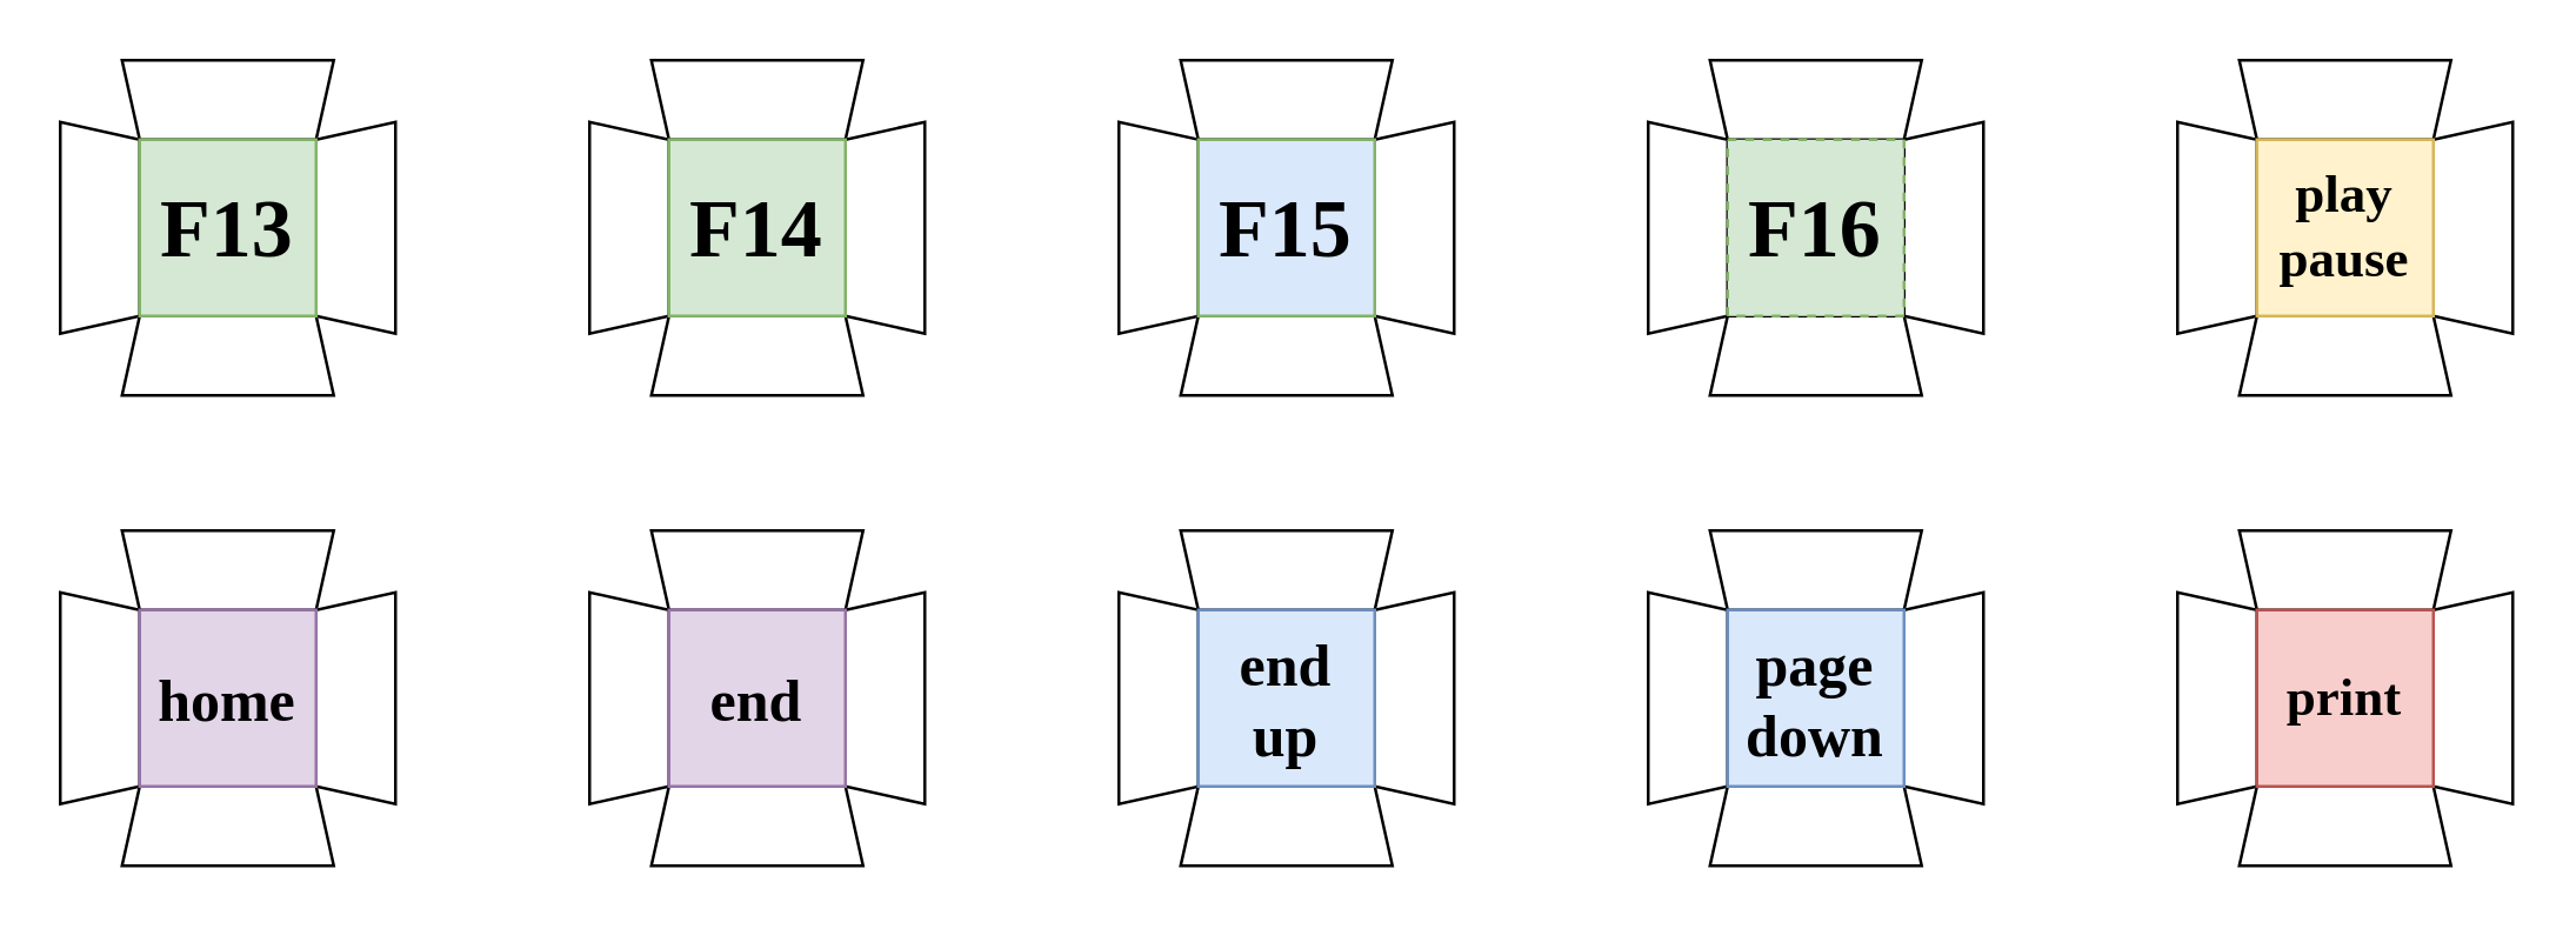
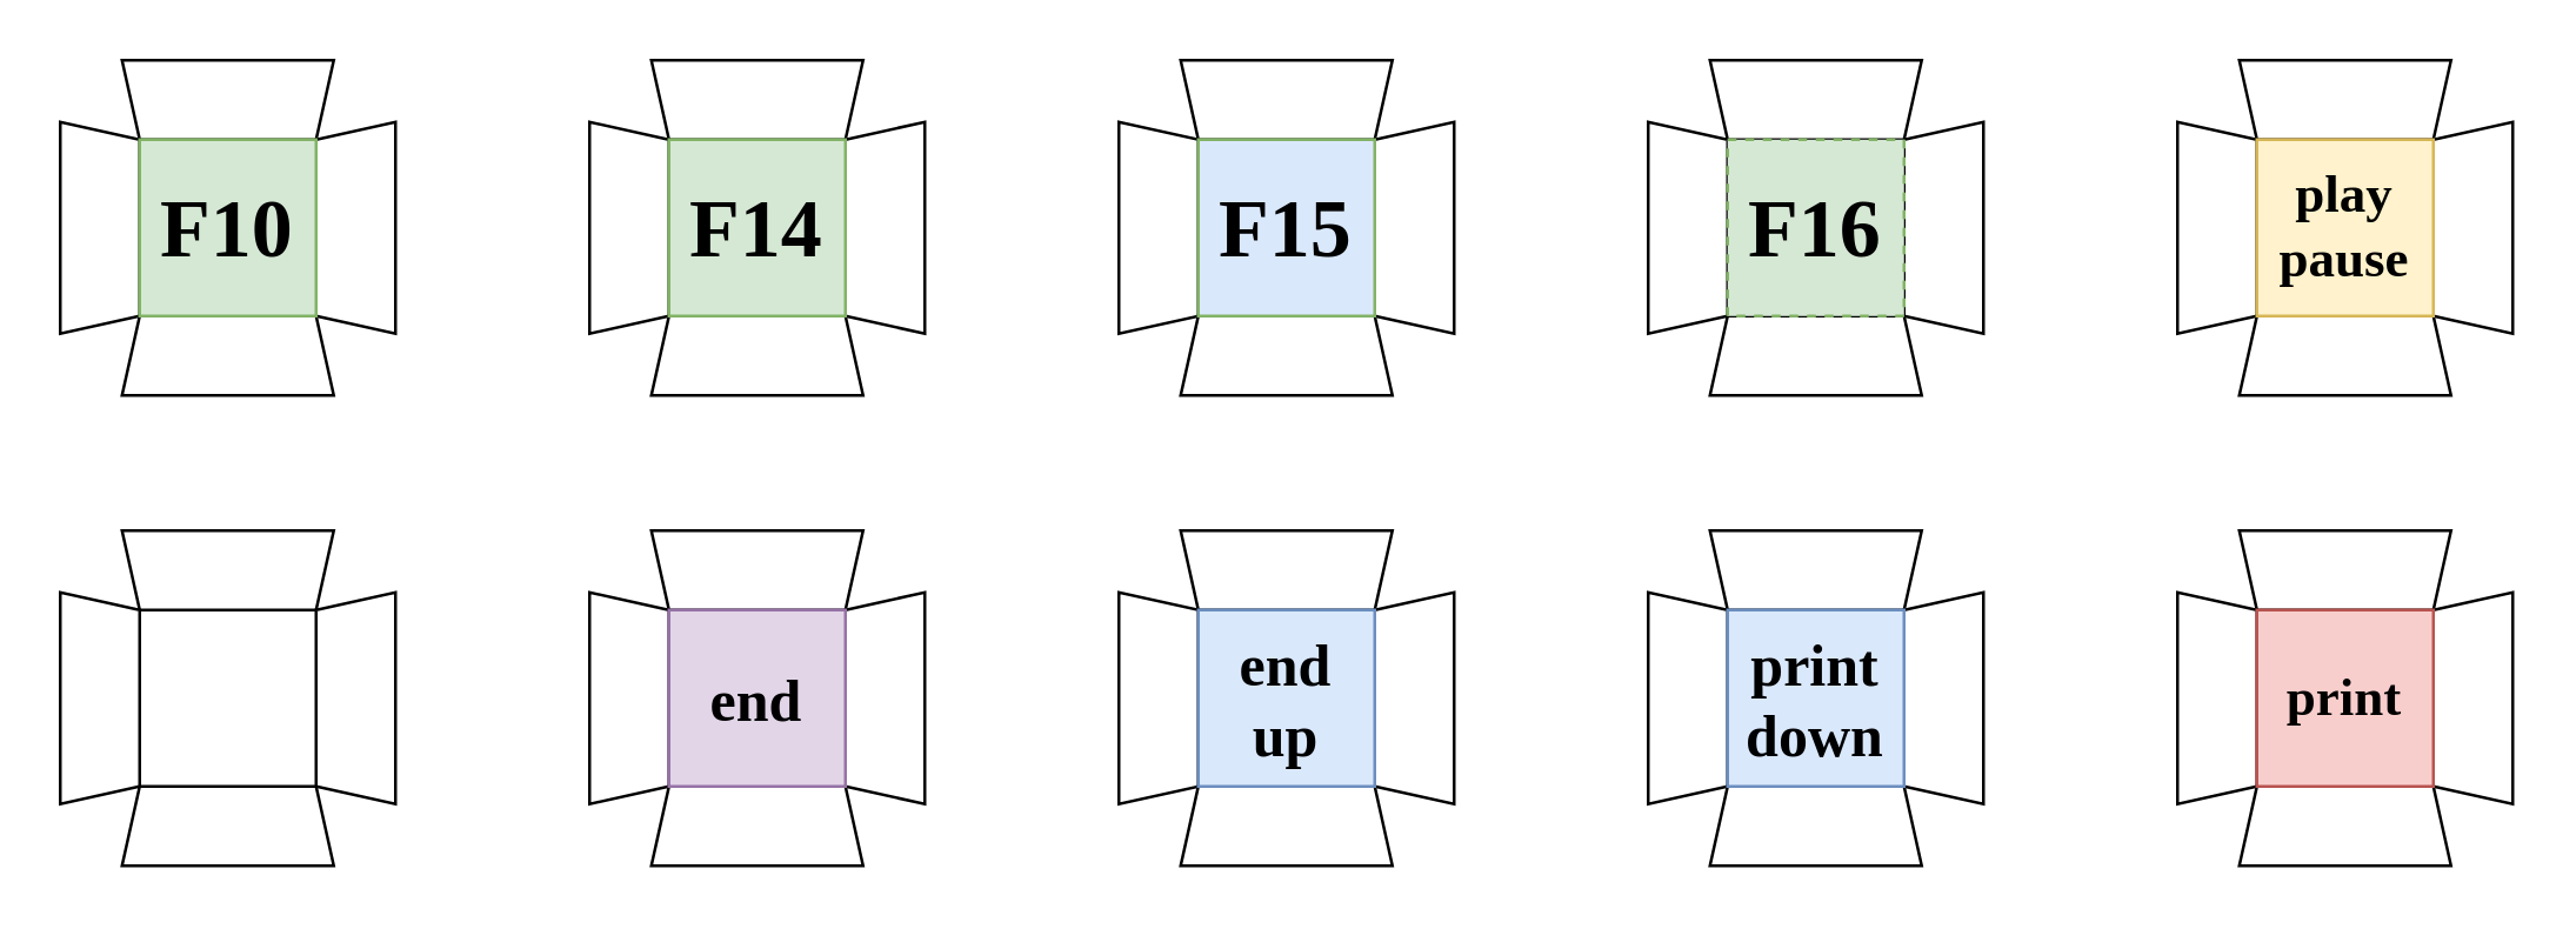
  <mxCell id="0" />
  <mxCell id="1" parent="0" />
  <mxCell id="2" value="" style="group;fontSize=18;" vertex="1" connectable="0" parent="1"><mxGeometry x="20" y="20" width="114" height="114" as="geometry" /></mxCell>
  <mxCell id="3" value="" style="verticalLabelPosition=bottom;verticalAlign=top;html=1;shape=mxgraph.basic.polygon;polyCoords=[[-0.1,0],[1.1,0],[1,1],[0,1]];polyline=0;" parent="2" vertex="1"><mxGeometry x="27" width="60" height="27" as="geometry" /></mxCell>
  <mxCell id="4" value="" style="verticalLabelPosition=bottom;verticalAlign=top;html=1;shape=mxgraph.basic.polygon;polyCoords=[[-0.1,0],[1.1,0],[1,1],[0,1]];polyline=0;rotation=-180;direction=south;" vertex="1" parent="2"><mxGeometry y="27" width="27" height="60" as="geometry" /></mxCell>
  <mxCell id="5" value="" style="verticalLabelPosition=bottom;verticalAlign=top;html=1;shape=mxgraph.basic.polygon;polyCoords=[[-0.1,0],[1.1,0],[1,1],[0,1]];polyline=0;rotation=-180;direction=south;flipV=1;flipH=1;" vertex="1" parent="2"><mxGeometry x="87" y="27" width="27" height="60" as="geometry" /></mxCell>
  <mxCell id="6" value="" style="verticalLabelPosition=bottom;verticalAlign=top;html=1;shape=mxgraph.basic.polygon;polyCoords=[[-0.1,0],[1.1,0],[1,1],[0,1]];polyline=0;flipH=1;flipV=1;" vertex="1" parent="2"><mxGeometry x="27" y="87" width="60" height="27" as="geometry" /></mxCell>
- <mxCell id="7" value="&lt;font style=&quot;font-size: 28px;&quot;&gt;&lt;b style=&quot;font-size: 28px;&quot;&gt;F13&lt;/b&gt;&lt;/font&gt;" style="whiteSpace=wrap;html=1;aspect=fixed;fillColor=#d5e8d4;strokeColor=#82b366;fontSize=28;fontFamily=hack;" parent="2" vertex="1"><mxGeometry x="27" y="27" width="60" height="60" as="geometry" /></mxCell>
+ <mxCell id="7" value="&lt;font style=&quot;font-size: 28px;&quot;&gt;&lt;b style=&quot;font-size: 28px;&quot;&gt;F10&lt;/b&gt;&lt;/font&gt;" style="whiteSpace=wrap;html=1;aspect=fixed;fillColor=#d5e8d4;strokeColor=#82b366;fontSize=28;fontFamily=hack;" parent="2" vertex="1"><mxGeometry x="27" y="27" width="60" height="60" as="geometry" /></mxCell>
  <mxCell id="8" value="" style="group" vertex="1" connectable="0" parent="1"><mxGeometry x="200" y="20" width="114" height="114" as="geometry" /></mxCell>
  <mxCell id="9" value="" style="verticalLabelPosition=bottom;verticalAlign=top;html=1;shape=mxgraph.basic.polygon;polyCoords=[[-0.1,0],[1.1,0],[1,1],[0,1]];polyline=0;container=0;" vertex="1" parent="8"><mxGeometry x="27" width="60" height="27" as="geometry" /></mxCell>
  <mxCell id="10" value="" style="verticalLabelPosition=bottom;verticalAlign=top;html=1;shape=mxgraph.basic.polygon;polyCoords=[[-0.1,0],[1.1,0],[1,1],[0,1]];polyline=0;rotation=-180;direction=south;container=0;" vertex="1" parent="8"><mxGeometry y="27" width="27" height="60" as="geometry" /></mxCell>
  <mxCell id="11" value="" style="verticalLabelPosition=bottom;verticalAlign=top;html=1;shape=mxgraph.basic.polygon;polyCoords=[[-0.1,0],[1.1,0],[1,1],[0,1]];polyline=0;rotation=-180;direction=south;flipV=1;flipH=1;container=0;" vertex="1" parent="8"><mxGeometry x="87" y="27" width="27" height="60" as="geometry" /></mxCell>
  <mxCell id="12" value="" style="verticalLabelPosition=bottom;verticalAlign=top;html=1;shape=mxgraph.basic.polygon;polyCoords=[[-0.1,0],[1.1,0],[1,1],[0,1]];polyline=0;flipH=1;flipV=1;container=0;" vertex="1" parent="8"><mxGeometry x="27" y="87" width="60" height="27" as="geometry" /></mxCell>
  <mxCell id="13" value="&lt;font style=&quot;font-size: 28px;&quot;&gt;&lt;b style=&quot;font-size: 28px;&quot;&gt;F14&lt;/b&gt;&lt;/font&gt;" style="whiteSpace=wrap;html=1;aspect=fixed;fillColor=#d5e8d4;strokeColor=#82b366;fontSize=28;fontFamily=hack;container=0;" vertex="1" parent="8"><mxGeometry x="27" y="27" width="60" height="60" as="geometry" /></mxCell>
  <mxCell id="14" value="" style="group" vertex="1" connectable="0" parent="1"><mxGeometry x="380" y="20" width="114" height="114" as="geometry" /></mxCell>
  <mxCell id="15" value="" style="verticalLabelPosition=bottom;verticalAlign=top;html=1;shape=mxgraph.basic.polygon;polyCoords=[[-0.1,0],[1.1,0],[1,1],[0,1]];polyline=0;container=0;" vertex="1" parent="14"><mxGeometry x="27" width="60" height="27" as="geometry" /></mxCell>
  <mxCell id="16" value="" style="verticalLabelPosition=bottom;verticalAlign=top;html=1;shape=mxgraph.basic.polygon;polyCoords=[[-0.1,0],[1.1,0],[1,1],[0,1]];polyline=0;rotation=-180;direction=south;container=0;" vertex="1" parent="14"><mxGeometry y="27" width="27" height="60" as="geometry" /></mxCell>
  <mxCell id="17" value="" style="verticalLabelPosition=bottom;verticalAlign=top;html=1;shape=mxgraph.basic.polygon;polyCoords=[[-0.1,0],[1.1,0],[1,1],[0,1]];polyline=0;rotation=-180;direction=south;flipV=1;flipH=1;container=0;" vertex="1" parent="14"><mxGeometry x="87" y="27" width="27" height="60" as="geometry" /></mxCell>
  <mxCell id="18" value="" style="verticalLabelPosition=bottom;verticalAlign=top;html=1;shape=mxgraph.basic.polygon;polyCoords=[[-0.1,0],[1.1,0],[1,1],[0,1]];polyline=0;flipH=1;flipV=1;container=0;" vertex="1" parent="14"><mxGeometry x="27" y="87" width="60" height="27" as="geometry" /></mxCell>
  <mxCell id="19" value="&lt;font style=&quot;font-size: 28px;&quot;&gt;&lt;b style=&quot;font-size: 28px;&quot;&gt;F15&lt;/b&gt;&lt;/font&gt;" style="whiteSpace=wrap;html=1;aspect=fixed;fillColor=#dae8fc;strokeColor=#82b366;fontSize=28;fontFamily=hack;container=0;" vertex="1" parent="14"><mxGeometry x="27" y="27" width="60" height="60" as="geometry" /></mxCell>
  <mxCell id="20" value="" style="group" vertex="1" connectable="0" parent="1"><mxGeometry x="740" y="20" width="114" height="114" as="geometry" /></mxCell>
  <mxCell id="21" value="" style="verticalLabelPosition=bottom;verticalAlign=top;html=1;shape=mxgraph.basic.polygon;polyCoords=[[-0.1,0],[1.1,0],[1,1],[0,1]];polyline=0;container=0;" vertex="1" parent="20"><mxGeometry x="27" width="60" height="27" as="geometry" /></mxCell>
  <mxCell id="22" value="" style="verticalLabelPosition=bottom;verticalAlign=top;html=1;shape=mxgraph.basic.polygon;polyCoords=[[-0.1,0],[1.1,0],[1,1],[0,1]];polyline=0;rotation=-180;direction=south;container=0;" vertex="1" parent="20"><mxGeometry y="27" width="27" height="60" as="geometry" /></mxCell>
  <mxCell id="23" value="" style="verticalLabelPosition=bottom;verticalAlign=top;html=1;shape=mxgraph.basic.polygon;polyCoords=[[-0.1,0],[1.1,0],[1,1],[0,1]];polyline=0;rotation=-180;direction=south;flipV=1;flipH=1;container=0;" vertex="1" parent="20"><mxGeometry x="87" y="27" width="27" height="60" as="geometry" /></mxCell>
  <mxCell id="24" value="" style="verticalLabelPosition=bottom;verticalAlign=top;html=1;shape=mxgraph.basic.polygon;polyCoords=[[-0.1,0],[1.1,0],[1,1],[0,1]];polyline=0;flipH=1;flipV=1;container=0;" vertex="1" parent="20"><mxGeometry x="27" y="87" width="60" height="27" as="geometry" /></mxCell>
  <mxCell id="25" value="&lt;b&gt;play&lt;/b&gt;&lt;div&gt;&lt;b&gt;pause&lt;/b&gt;&lt;/div&gt;" style="whiteSpace=wrap;html=1;aspect=fixed;fillColor=#fff2cc;strokeColor=#d6b656;fontSize=18;fontFamily=hack;container=0;" vertex="1" parent="20"><mxGeometry x="27" y="27" width="60" height="60" as="geometry" /></mxCell>
  <mxCell id="26" value="" style="group" vertex="1" connectable="0" parent="1"><mxGeometry x="740" y="180" width="114" height="114" as="geometry" /></mxCell>
  <mxCell id="27" value="" style="verticalLabelPosition=bottom;verticalAlign=top;html=1;shape=mxgraph.basic.polygon;polyCoords=[[-0.1,0],[1.1,0],[1,1],[0,1]];polyline=0;container=0;" vertex="1" parent="26"><mxGeometry x="27" width="60" height="27" as="geometry" /></mxCell>
  <mxCell id="28" value="" style="verticalLabelPosition=bottom;verticalAlign=top;html=1;shape=mxgraph.basic.polygon;polyCoords=[[-0.1,0],[1.1,0],[1,1],[0,1]];polyline=0;rotation=-180;direction=south;container=0;" vertex="1" parent="26"><mxGeometry y="27" width="27" height="60" as="geometry" /></mxCell>
  <mxCell id="29" value="" style="verticalLabelPosition=bottom;verticalAlign=top;html=1;shape=mxgraph.basic.polygon;polyCoords=[[-0.1,0],[1.1,0],[1,1],[0,1]];polyline=0;rotation=-180;direction=south;flipV=1;flipH=1;container=0;" vertex="1" parent="26"><mxGeometry x="87" y="27" width="27" height="60" as="geometry" /></mxCell>
  <mxCell id="30" value="" style="verticalLabelPosition=bottom;verticalAlign=top;html=1;shape=mxgraph.basic.polygon;polyCoords=[[-0.1,0],[1.1,0],[1,1],[0,1]];polyline=0;flipH=1;flipV=1;container=0;" vertex="1" parent="26"><mxGeometry x="27" y="87" width="60" height="27" as="geometry" /></mxCell>
  <mxCell id="31" value="print" style="whiteSpace=wrap;html=1;aspect=fixed;fillColor=#f8cecc;strokeColor=#b85450;fontSize=18;fontFamily=hack;container=0;fontStyle=1" vertex="1" parent="26"><mxGeometry x="27" y="27" width="60" height="60" as="geometry" /></mxCell>
  <mxCell id="32" value="" style="group;fontSize=13;" vertex="1" connectable="0" parent="1"><mxGeometry x="20" y="180" width="114" height="114" as="geometry" /></mxCell>
  <mxCell id="33" value="" style="verticalLabelPosition=bottom;verticalAlign=top;html=1;shape=mxgraph.basic.polygon;polyCoords=[[-0.1,0],[1.1,0],[1,1],[0,1]];polyline=0;container=0;" vertex="1" parent="32"><mxGeometry x="27" width="60" height="27" as="geometry" /></mxCell>
  <mxCell id="34" value="" style="verticalLabelPosition=bottom;verticalAlign=top;html=1;shape=mxgraph.basic.polygon;polyCoords=[[-0.1,0],[1.1,0],[1,1],[0,1]];polyline=0;rotation=-180;direction=south;container=0;" vertex="1" parent="32"><mxGeometry y="27" width="27" height="60" as="geometry" /></mxCell>
  <mxCell id="35" value="" style="verticalLabelPosition=bottom;verticalAlign=top;html=1;shape=mxgraph.basic.polygon;polyCoords=[[-0.1,0],[1.1,0],[1,1],[0,1]];polyline=0;rotation=-180;direction=south;flipV=1;flipH=1;container=0;" vertex="1" parent="32"><mxGeometry x="87" y="27" width="27" height="60" as="geometry" /></mxCell>
  <mxCell id="36" value="" style="verticalLabelPosition=bottom;verticalAlign=top;html=1;shape=mxgraph.basic.polygon;polyCoords=[[-0.1,0],[1.1,0],[1,1],[0,1]];polyline=0;flipH=1;flipV=1;container=0;" vertex="1" parent="32"><mxGeometry x="27" y="87" width="60" height="27" as="geometry" /></mxCell>
- <mxCell id="37" value="&lt;b style=&quot;font-size: 20px;&quot;&gt;home&lt;/b&gt;" style="whiteSpace=wrap;html=1;aspect=fixed;fillColor=#e1d5e7;strokeColor=#9673a6;fontSize=20;fontFamily=hack;container=0;" vertex="1" parent="32"><mxGeometry x="27" y="27" width="60" height="60" as="geometry" /></mxCell>
  <mxCell id="38" value="" style="group;fontSize=13;" vertex="1" connectable="0" parent="1"><mxGeometry x="200" y="180" width="114" height="114" as="geometry" /></mxCell>
  <mxCell id="39" value="" style="verticalLabelPosition=bottom;verticalAlign=top;html=1;shape=mxgraph.basic.polygon;polyCoords=[[-0.1,0],[1.1,0],[1,1],[0,1]];polyline=0;container=0;" vertex="1" parent="38"><mxGeometry x="27" width="60" height="27" as="geometry" /></mxCell>
  <mxCell id="40" value="" style="verticalLabelPosition=bottom;verticalAlign=top;html=1;shape=mxgraph.basic.polygon;polyCoords=[[-0.1,0],[1.1,0],[1,1],[0,1]];polyline=0;rotation=-180;direction=south;container=0;" vertex="1" parent="38"><mxGeometry y="27" width="27" height="60" as="geometry" /></mxCell>
  <mxCell id="41" value="" style="verticalLabelPosition=bottom;verticalAlign=top;html=1;shape=mxgraph.basic.polygon;polyCoords=[[-0.1,0],[1.1,0],[1,1],[0,1]];polyline=0;rotation=-180;direction=south;flipV=1;flipH=1;container=0;" vertex="1" parent="38"><mxGeometry x="87" y="27" width="27" height="60" as="geometry" /></mxCell>
  <mxCell id="42" value="" style="verticalLabelPosition=bottom;verticalAlign=top;html=1;shape=mxgraph.basic.polygon;polyCoords=[[-0.1,0],[1.1,0],[1,1],[0,1]];polyline=0;flipH=1;flipV=1;container=0;" vertex="1" parent="38"><mxGeometry x="27" y="87" width="60" height="27" as="geometry" /></mxCell>
  <mxCell id="43" value="&lt;b style=&quot;font-size: 20px;&quot;&gt;end&lt;/b&gt;" style="whiteSpace=wrap;html=1;aspect=fixed;fillColor=#e1d5e7;strokeColor=#9673a6;fontSize=20;fontFamily=hack;container=0;" vertex="1" parent="38"><mxGeometry x="27" y="27" width="60" height="60" as="geometry" /></mxCell>
  <mxCell id="44" value="" style="group;fontSize=13;" vertex="1" connectable="0" parent="1"><mxGeometry x="380" y="180" width="114" height="114" as="geometry" /></mxCell>
  <mxCell id="45" value="" style="verticalLabelPosition=bottom;verticalAlign=top;html=1;shape=mxgraph.basic.polygon;polyCoords=[[-0.1,0],[1.1,0],[1,1],[0,1]];polyline=0;container=0;" vertex="1" parent="44"><mxGeometry x="27" width="60" height="27" as="geometry" /></mxCell>
  <mxCell id="46" value="" style="verticalLabelPosition=bottom;verticalAlign=top;html=1;shape=mxgraph.basic.polygon;polyCoords=[[-0.1,0],[1.1,0],[1,1],[0,1]];polyline=0;rotation=-180;direction=south;container=0;" vertex="1" parent="44"><mxGeometry y="27" width="27" height="60" as="geometry" /></mxCell>
  <mxCell id="47" value="" style="verticalLabelPosition=bottom;verticalAlign=top;html=1;shape=mxgraph.basic.polygon;polyCoords=[[-0.1,0],[1.1,0],[1,1],[0,1]];polyline=0;rotation=-180;direction=south;flipV=1;flipH=1;container=0;" vertex="1" parent="44"><mxGeometry x="87" y="27" width="27" height="60" as="geometry" /></mxCell>
  <mxCell id="48" value="" style="verticalLabelPosition=bottom;verticalAlign=top;html=1;shape=mxgraph.basic.polygon;polyCoords=[[-0.1,0],[1.1,0],[1,1],[0,1]];polyline=0;flipH=1;flipV=1;container=0;" vertex="1" parent="44"><mxGeometry x="27" y="87" width="60" height="27" as="geometry" /></mxCell>
  <mxCell id="49" value="&lt;b&gt;end&lt;/b&gt;&lt;div&gt;&lt;b&gt;up&lt;/b&gt;&lt;/div&gt;" style="whiteSpace=wrap;html=1;aspect=fixed;fillColor=#dae8fc;strokeColor=#6c8ebf;fontSize=20;fontFamily=hack;container=0;" vertex="1" parent="44"><mxGeometry x="27" y="27" width="60" height="60" as="geometry" /></mxCell>
  <mxCell id="50" value="" style="group;fontSize=13;" vertex="1" connectable="0" parent="1"><mxGeometry x="560" y="180" width="114" height="114" as="geometry" /></mxCell>
  <mxCell id="51" value="" style="verticalLabelPosition=bottom;verticalAlign=top;html=1;shape=mxgraph.basic.polygon;polyCoords=[[-0.1,0],[1.1,0],[1,1],[0,1]];polyline=0;container=0;" vertex="1" parent="50"><mxGeometry x="27" width="60" height="27" as="geometry" /></mxCell>
  <mxCell id="52" value="" style="verticalLabelPosition=bottom;verticalAlign=top;html=1;shape=mxgraph.basic.polygon;polyCoords=[[-0.1,0],[1.1,0],[1,1],[0,1]];polyline=0;rotation=-180;direction=south;container=0;" vertex="1" parent="50"><mxGeometry y="27" width="27" height="60" as="geometry" /></mxCell>
  <mxCell id="53" value="" style="verticalLabelPosition=bottom;verticalAlign=top;html=1;shape=mxgraph.basic.polygon;polyCoords=[[-0.1,0],[1.1,0],[1,1],[0,1]];polyline=0;rotation=-180;direction=south;flipV=1;flipH=1;container=0;" vertex="1" parent="50"><mxGeometry x="87" y="27" width="27" height="60" as="geometry" /></mxCell>
  <mxCell id="54" value="" style="verticalLabelPosition=bottom;verticalAlign=top;html=1;shape=mxgraph.basic.polygon;polyCoords=[[-0.1,0],[1.1,0],[1,1],[0,1]];polyline=0;flipH=1;flipV=1;container=0;" vertex="1" parent="50"><mxGeometry x="27" y="87" width="60" height="27" as="geometry" /></mxCell>
- <mxCell id="55" value="&lt;b&gt;page down&lt;/b&gt;" style="whiteSpace=wrap;html=1;aspect=fixed;fillColor=#dae8fc;strokeColor=#6c8ebf;fontSize=20;fontFamily=hack;container=0;" vertex="1" parent="50"><mxGeometry x="27" y="27" width="60" height="60" as="geometry" /></mxCell>
+ <mxCell id="55" value="&lt;b&gt;print down&lt;/b&gt;" style="whiteSpace=wrap;html=1;aspect=fixed;fillColor=#dae8fc;strokeColor=#6c8ebf;fontSize=20;fontFamily=hack;container=0;" vertex="1" parent="50"><mxGeometry x="27" y="27" width="60" height="60" as="geometry" /></mxCell>
  <mxCell id="56" value="" style="group" vertex="1" connectable="0" parent="1"><mxGeometry x="560" y="20" width="114" height="114" as="geometry" /></mxCell>
  <mxCell id="57" value="" style="verticalLabelPosition=bottom;verticalAlign=top;html=1;shape=mxgraph.basic.polygon;polyCoords=[[-0.1,0],[1.1,0],[1,1],[0,1]];polyline=0;container=0;" vertex="1" parent="56"><mxGeometry x="27" width="60" height="27" as="geometry" /></mxCell>
  <mxCell id="58" value="" style="verticalLabelPosition=bottom;verticalAlign=top;html=1;shape=mxgraph.basic.polygon;polyCoords=[[-0.1,0],[1.1,0],[1,1],[0,1]];polyline=0;rotation=-180;direction=south;container=0;" vertex="1" parent="56"><mxGeometry y="27" width="27" height="60" as="geometry" /></mxCell>
  <mxCell id="59" value="" style="verticalLabelPosition=bottom;verticalAlign=top;html=1;shape=mxgraph.basic.polygon;polyCoords=[[-0.1,0],[1.1,0],[1,1],[0,1]];polyline=0;rotation=-180;direction=south;flipV=1;flipH=1;container=0;" vertex="1" parent="56"><mxGeometry x="87" y="27" width="27" height="60" as="geometry" /></mxCell>
  <mxCell id="60" value="" style="verticalLabelPosition=bottom;verticalAlign=top;html=1;shape=mxgraph.basic.polygon;polyCoords=[[-0.1,0],[1.1,0],[1,1],[0,1]];polyline=0;flipH=1;flipV=1;container=0;" vertex="1" parent="56"><mxGeometry x="27" y="87" width="60" height="27" as="geometry" /></mxCell>
  <mxCell id="61" value="&lt;font style=&quot;font-size: 28px;&quot;&gt;&lt;b style=&quot;font-size: 28px;&quot;&gt;F16&lt;/b&gt;&lt;/font&gt;" style="whiteSpace=wrap;html=1;aspect=fixed;fillColor=#d5e8d4;strokeColor=#82b366;fontSize=28;fontFamily=hack;container=0;dashed=1;" vertex="1" parent="56"><mxGeometry x="27" y="27" width="60" height="60" as="geometry" /></mxCell>
